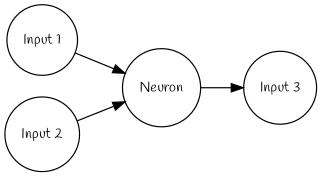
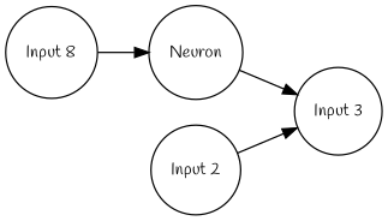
  digraph {
    fontname=Handlee
    rankdir=LR
    splines=line
    node [fontname=Handlee fontsize=12 shape=circle]
    edge [fontname=Handlee]
-   "Input 1"
+   "Input 1" [label="Input 8"]
    Neuron
    "Input 3"
    "Input 2"
    "Input 1" -> Neuron
    Neuron -> "Input 3"
-   "Input 2" -> Neuron
+   "Input 2" -> "Input 3"
  }
